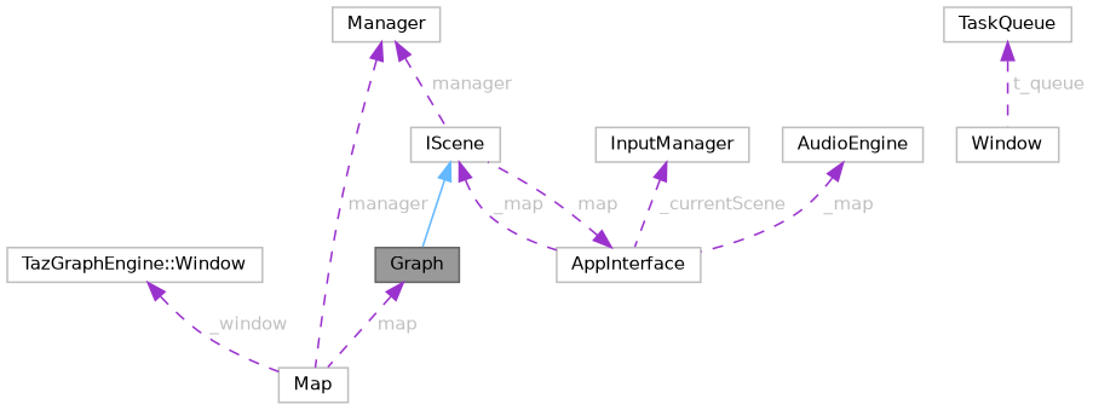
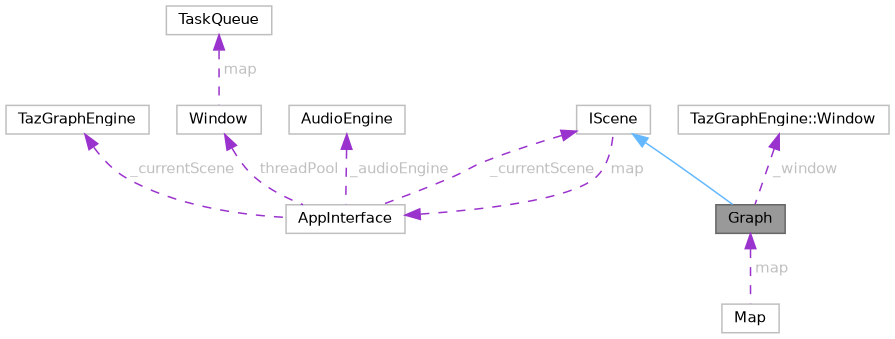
  digraph {
    node [color=grey75 fillcolor=white fontname=Helvetica fontsize=10 shape=box style=filled]
    edge [color=darkorchid3 dir=back fontcolor=grey fontname=Helvetica fontsize=10 labelfontname=Helvetica labelfontsize=10 style=dashed]
    n1 [color=gray40 fillcolor=grey60 fontcolor=black height=0.2 label="Graph" width=0.4]
    n2 [height=0.2 label=Map width=0.4]
    n3 [height=0.2 label=IScene width=0.4]
    n4 [height=0.2 label=AppInterface width=0.4]
-   n5 [height=0.2 label=InputManager width=0.4]
+   n5 [height=0.2 label=TazGraphEngine width=0.4]
    n6 [height=0.2 label="TazGraphEngine::Window" width=0.4]
    n7 [height=0.2 label=Window width=0.4]
    n8 [height=0.2 label=TaskQueue width=0.4]
    n9 [height=0.2 label=AudioEngine width=0.4]
-   n10 [height=0.2 label=Manager width=0.4]
    n1 -> n2 [label=" map"]
    n3 -> n1 [color=steelblue1 style=solid fontcolor=""]
-   n3 -> n4 [label=" _map"]
+   n3 -> n4 [label=" _currentScene"]
    n4 -> n3 [label=" map"]
    n5 -> n4 [label=" _currentScene"]
-   n6 -> n2 [label=" _window"]
-   n8 -> n7 [label=" t_queue"]
-   n9 -> n4 [label=" _map"]
-   n10 -> n2 [label=" manager"]
-   n10 -> n3 [label=" manager"]
+   n6 -> n1 [label=" _window"]
+   n7 -> n4 [label=" threadPool"]
+   n8 -> n7 [label=" map"]
+   n9 -> n4 [label=" _audioEngine"]
  }
